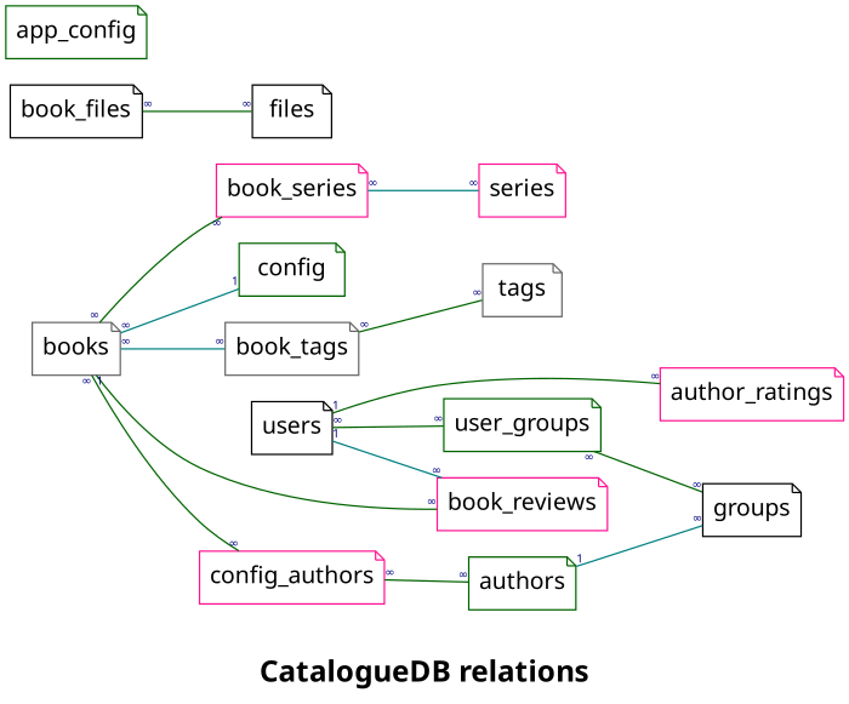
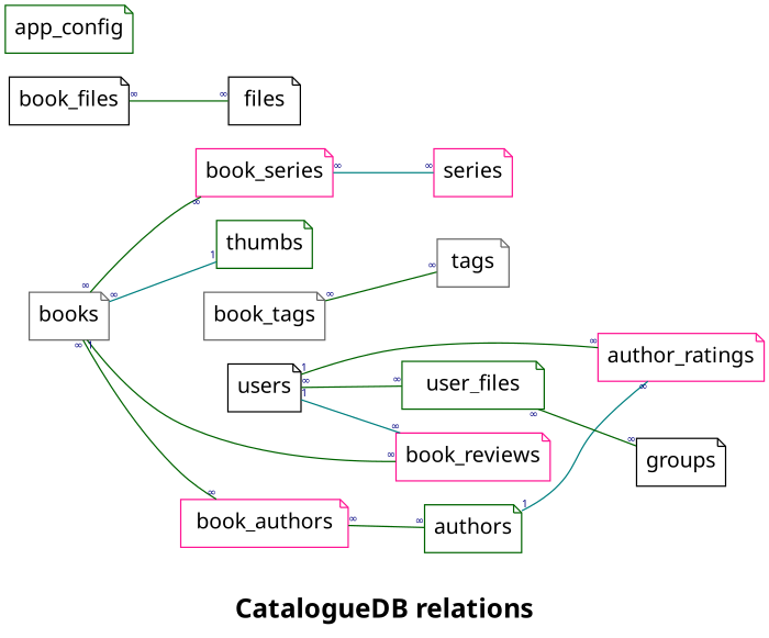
  strict graph {
    fontname=Tahoma
    fontsize=20
    label=<<b>CatalogueDB relations</b>>
    rankdir=LR
    node [color=deeppink fontname=Tahoma fontsize=16 margin=0.1 shape=note]
    edge [color=darkgreen fontcolor=navy fontname=Tahoma fontsize=8 headlabel="∞" margin=0.1 taillabel="∞"]
    books [color=gray40]
-   book_authors [label=config_authors]
+   book_authors
    book_series
-   thumbs [color=darkgreen label=config]
+   thumbs [color=darkgreen]
    book_reviews
    book_tags [color=gray40]
    authors [color=darkgreen]
    series
    tags [color=gray40]
    book_files [color=black]
    files [color=black]
    author_ratings
    users [color=black]
-   user_groups [color=darkgreen]
+   user_groups [color=darkgreen label=user_files]
    groups [color=black]
    app_config [color=darkgreen]
    books -- book_authors
    books -- book_series
    books -- thumbs [color=teal headlabel=1]
    books -- book_reviews [taillabel=1]
-   books -- book_tags [color=teal]
    book_authors -- authors
    book_series -- series [color=teal]
    book_tags -- tags
-   authors -- groups [color=teal taillabel=1]
+   authors -- author_ratings [color=teal taillabel=1]
    book_files -- files
    users -- book_reviews [color=teal taillabel=1]
    users -- author_ratings [taillabel=1]
    users -- user_groups
    user_groups -- groups
  }
